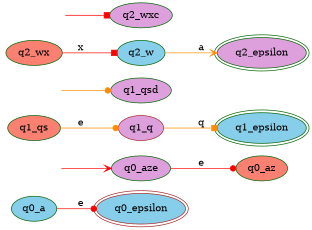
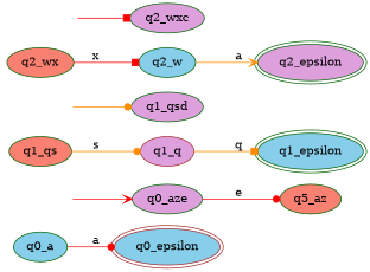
  digraph {
    rankdir=LR
    node [color=darkgreen fillcolor=plum style=filled]
    edge [arrowhead=dot color=red]
    n1 [color=brown fillcolor=skyblue label=q0_epsilon peripheries=2]
    n2 [fillcolor=skyblue label=q0_a]
-   n3 [fillcolor=salmon label=q0_az]
+   n3 [fillcolor=salmon label=q5_az]
    n4 [label=q0_aze]
    n5 [fillcolor=skyblue label=q1_epsilon peripheries=2]
    n6 [color=brown label=q1_q]
    n7 [fillcolor=salmon label=q1_qs]
    n8 [label=q1_qsd]
    n9 [label=q2_epsilon peripheries=2]
    n10 [fillcolor=skyblue label=q2_w]
    n11 [fillcolor=salmon label=q2_wx]
    n12 [label=q2_wxc]
    start7 [style=invis color="" fillcolor=""]
    start11 [style=invis color="" fillcolor=""]
    start3 [style=invis color="" fillcolor=""]
-   n2 -> n1 [label=e]
+   n2 -> n1 [label=a]
    n4 -> n3 [label=e]
    n6 -> n5 [arrowhead=box color=darkorange label=q]
-   n7 -> n6 [color=darkorange label=e]
+   n7 -> n6 [color=darkorange label=s]
    n10 -> n9 [arrowhead=vee color=darkorange label=a]
    n11 -> n10 [arrowhead=box label=x]
    start7 -> n8 [color=darkorange]
    start11 -> n12 [arrowhead=box]
    start3 -> n4 [arrowhead=vee]
  }
